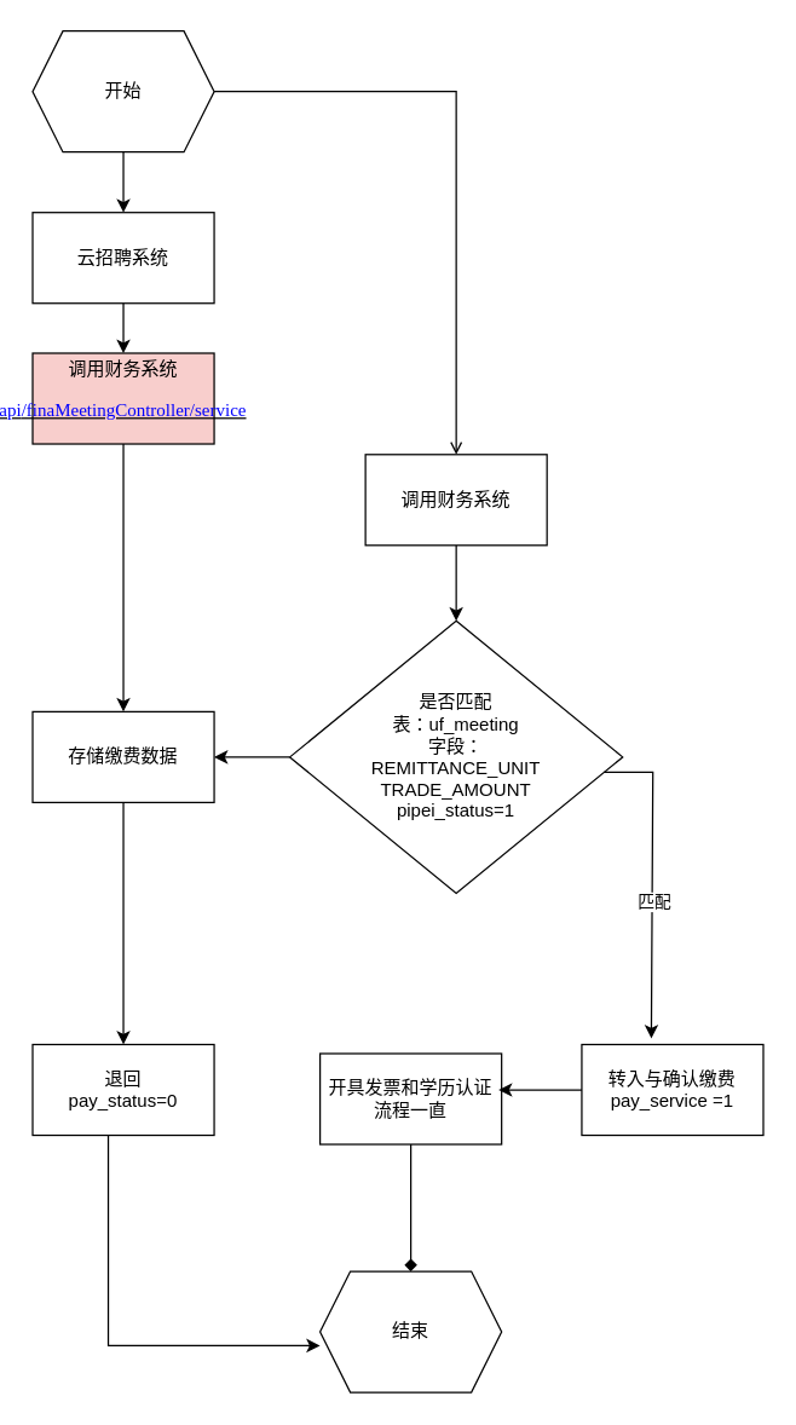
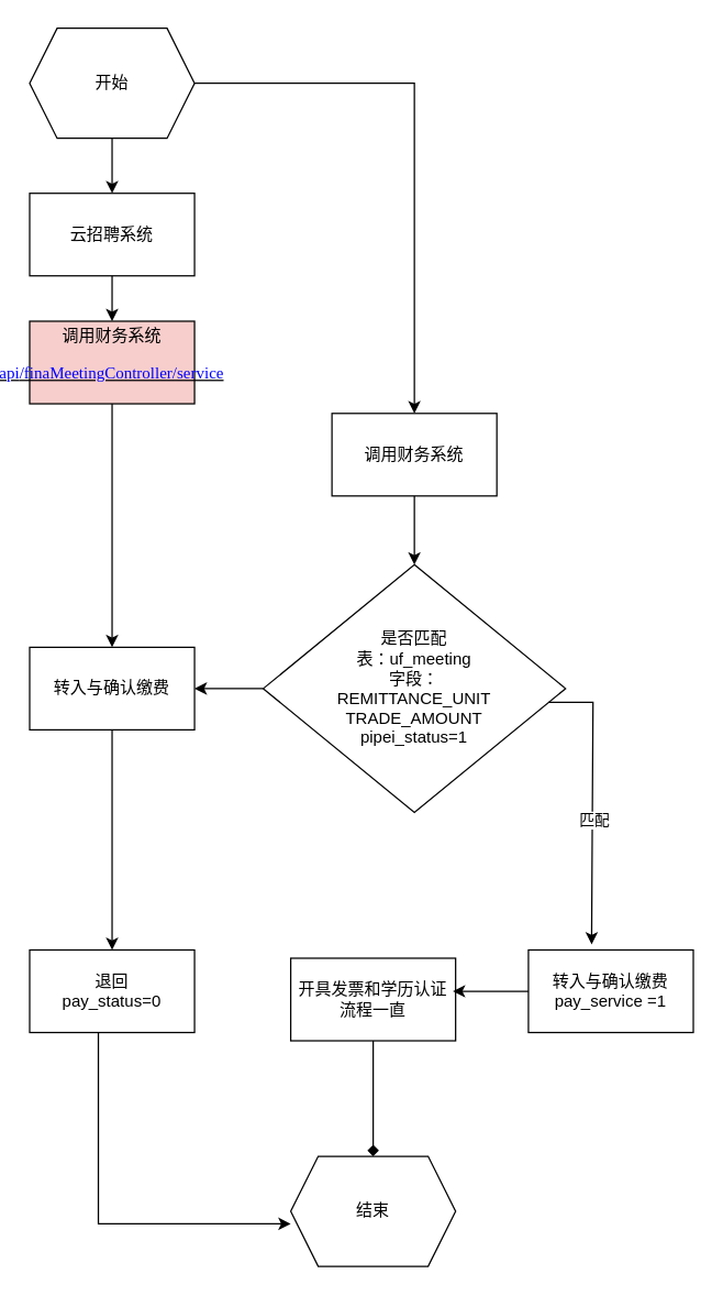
  <mxCell id="0" />
  <mxCell id="1" parent="0" />
  <mxCell id="2" style="edgeStyle=orthogonalEdgeStyle;rounded=0;orthogonalLoop=1;jettySize=auto;html=1;" edge="1" parent="1" source="4" target="6"><mxGeometry relative="1" as="geometry" /></mxCell>
- <mxCell id="3" style="edgeStyle=orthogonalEdgeStyle;rounded=0;orthogonalLoop=1;jettySize=auto;html=1;endArrow=open;" edge="1" parent="1" source="4" target="12"><mxGeometry relative="1" as="geometry" /></mxCell>
+ <mxCell id="3" style="edgeStyle=orthogonalEdgeStyle;rounded=0;orthogonalLoop=1;jettySize=auto;html=1;" edge="1" parent="1" source="4" target="12"><mxGeometry relative="1" as="geometry" /></mxCell>
  <mxCell id="4" value="开始" style="shape=hexagon;perimeter=hexagonPerimeter2;whiteSpace=wrap;html=1;fixedSize=1;" vertex="1" parent="1"><mxGeometry x="20" y="20" width="120" height="80" as="geometry" /></mxCell>
  <mxCell id="5" style="edgeStyle=orthogonalEdgeStyle;rounded=0;orthogonalLoop=1;jettySize=auto;html=1;" edge="1" parent="1" source="6" target="8"><mxGeometry relative="1" as="geometry" /></mxCell>
  <mxCell id="6" value="云招聘系统" style="rounded=0;whiteSpace=wrap;html=1;" vertex="1" parent="1"><mxGeometry x="20" y="140" width="120" height="60" as="geometry" /></mxCell>
  <mxCell id="7" style="edgeStyle=orthogonalEdgeStyle;rounded=0;orthogonalLoop=1;jettySize=auto;html=1;" edge="1" parent="1" source="8" target="10"><mxGeometry relative="1" as="geometry" /></mxCell>
  <mxCell id="8" value="调用财务系统&lt;div&gt;&lt;p class=&quot;MsoNormal&quot;&gt;&lt;u&gt;&lt;span style=&quot;font-family: 宋体; color: rgb(0, 0, 255);&quot; class=&quot;15&quot;&gt;&lt;font face=&quot;Times New Roman&quot;&gt;api&lt;/font&gt;&lt;/span&gt;&lt;/u&gt;&lt;u&gt;&lt;span style=&quot;font-family: &amp;quot;Times New Roman&amp;quot;; color: rgb(0, 0, 255);&quot; class=&quot;15&quot;&gt;/finaMeetingController/service&lt;/span&gt;&lt;/u&gt;&lt;/p&gt;&lt;/div&gt;" style="rounded=0;whiteSpace=wrap;html=1;fillColor=#f8cecc;" vertex="1" parent="1"><mxGeometry x="20" y="233" width="120" height="60" as="geometry" /></mxCell>
  <mxCell id="9" style="edgeStyle=orthogonalEdgeStyle;rounded=0;orthogonalLoop=1;jettySize=auto;html=1;" edge="1" parent="1" source="10" target="22"><mxGeometry relative="1" as="geometry" /></mxCell>
- <mxCell id="10" value="存储缴费数据" style="rounded=0;whiteSpace=wrap;html=1;" vertex="1" parent="1"><mxGeometry x="20" y="470" width="120" height="60" as="geometry" /></mxCell>
+ <mxCell id="10" value="转入与确认缴费" style="rounded=0;whiteSpace=wrap;html=1;" vertex="1" parent="1"><mxGeometry x="20" y="470" width="120" height="60" as="geometry" /></mxCell>
  <mxCell id="11" style="edgeStyle=orthogonalEdgeStyle;rounded=0;orthogonalLoop=1;jettySize=auto;html=1;" edge="1" parent="1" source="12" target="14"><mxGeometry relative="1" as="geometry" /></mxCell>
  <mxCell id="12" value="调用财务系统" style="rounded=0;whiteSpace=wrap;html=1;" vertex="1" parent="1"><mxGeometry x="240" y="300" width="120" height="60" as="geometry" /></mxCell>
  <mxCell id="13" style="edgeStyle=orthogonalEdgeStyle;rounded=0;orthogonalLoop=1;jettySize=auto;html=1;" edge="1" parent="1" source="14" target="10"><mxGeometry relative="1" as="geometry" /></mxCell>
  <mxCell id="14" value="是否匹配&lt;div&gt;&lt;div&gt;表：uf_meeting&lt;/div&gt;&lt;div&gt;字段：&lt;/div&gt;&lt;div&gt;REMITTANCE_UNIT&lt;/div&gt;&lt;div&gt;TRADE_AMOUNT&lt;/div&gt;&lt;/div&gt;&lt;div&gt;pipei_status=1&lt;br&gt;&lt;/div&gt;" style="rhombus;whiteSpace=wrap;html=1;align=center;" vertex="1" parent="1"><mxGeometry x="190" y="410" width="220" height="180" as="geometry" /></mxCell>
  <mxCell id="15" value="转入与确认缴费&lt;div&gt;pay_service =1&lt;br&gt;&lt;/div&gt;" style="rounded=0;whiteSpace=wrap;html=1;" vertex="1" parent="1"><mxGeometry x="383" y="690" width="120" height="60" as="geometry" /></mxCell>
  <mxCell id="16" style="edgeStyle=orthogonalEdgeStyle;rounded=0;orthogonalLoop=1;jettySize=auto;html=1;entryX=0.383;entryY=-0.067;entryDx=0;entryDy=0;entryPerimeter=0;" edge="1" parent="1" source="14" target="15"><mxGeometry relative="1" as="geometry"><Array as="points"><mxPoint x="430" y="510" /><mxPoint x="430" y="686" /></Array></mxGeometry></mxCell>
  <mxCell id="17" value="匹配" style="edgeLabel;html=1;align=center;verticalAlign=middle;resizable=0;points=[];" vertex="1" connectable="0" parent="16"><mxGeometry x="0.13" y="1" relative="1" as="geometry"><mxPoint as="offset" /></mxGeometry></mxCell>
  <mxCell id="18" style="edgeStyle=orthogonalEdgeStyle;rounded=0;orthogonalLoop=1;jettySize=auto;html=1;endArrow=diamond;" edge="1" parent="1" source="19" target="20"><mxGeometry relative="1" as="geometry" /></mxCell>
  <mxCell id="19" value="开具发票和学历认证流程一直" style="rounded=0;whiteSpace=wrap;html=1;" vertex="1" parent="1"><mxGeometry x="210" y="696" width="120" height="60" as="geometry" /></mxCell>
  <mxCell id="20" value="结束" style="shape=hexagon;perimeter=hexagonPerimeter2;whiteSpace=wrap;html=1;fixedSize=1;" vertex="1" parent="1"><mxGeometry x="210" y="840" width="120" height="80" as="geometry" /></mxCell>
  <mxCell id="21" style="edgeStyle=orthogonalEdgeStyle;rounded=0;orthogonalLoop=1;jettySize=auto;html=1;entryX=0.983;entryY=0.4;entryDx=0;entryDy=0;entryPerimeter=0;" edge="1" parent="1" source="15" target="19"><mxGeometry relative="1" as="geometry" /></mxCell>
  <mxCell id="22" value="退回&lt;div&gt;pay_status=0&lt;br&gt;&lt;/div&gt;" style="rounded=0;whiteSpace=wrap;html=1;" vertex="1" parent="1"><mxGeometry x="20" y="690" width="120" height="60" as="geometry" /></mxCell>
  <mxCell id="23" style="edgeStyle=orthogonalEdgeStyle;rounded=0;orthogonalLoop=1;jettySize=auto;html=1;entryX=0;entryY=0.613;entryDx=0;entryDy=0;entryPerimeter=0;" edge="1" parent="1" source="22" target="20"><mxGeometry relative="1" as="geometry"><Array as="points"><mxPoint x="70" y="889" /></Array></mxGeometry></mxCell>
